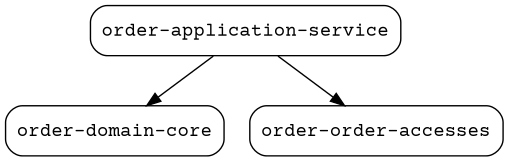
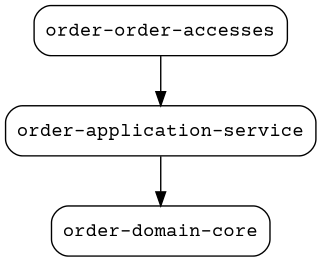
  digraph {
    fontname="Courier Prime"
    node [fontname="Courier Prime" fontsize=14 shape=box style=rounded]
    edge [fontname="Courier Prime" fontsize=10]
    n1 [label=<order-application-service>]
    n2 [label=<order-domain-core>]
    n3 [label="order-order-accesses"]
    n1 -> n2
-   n1 -> n3
+   n3 -> n1
  }
